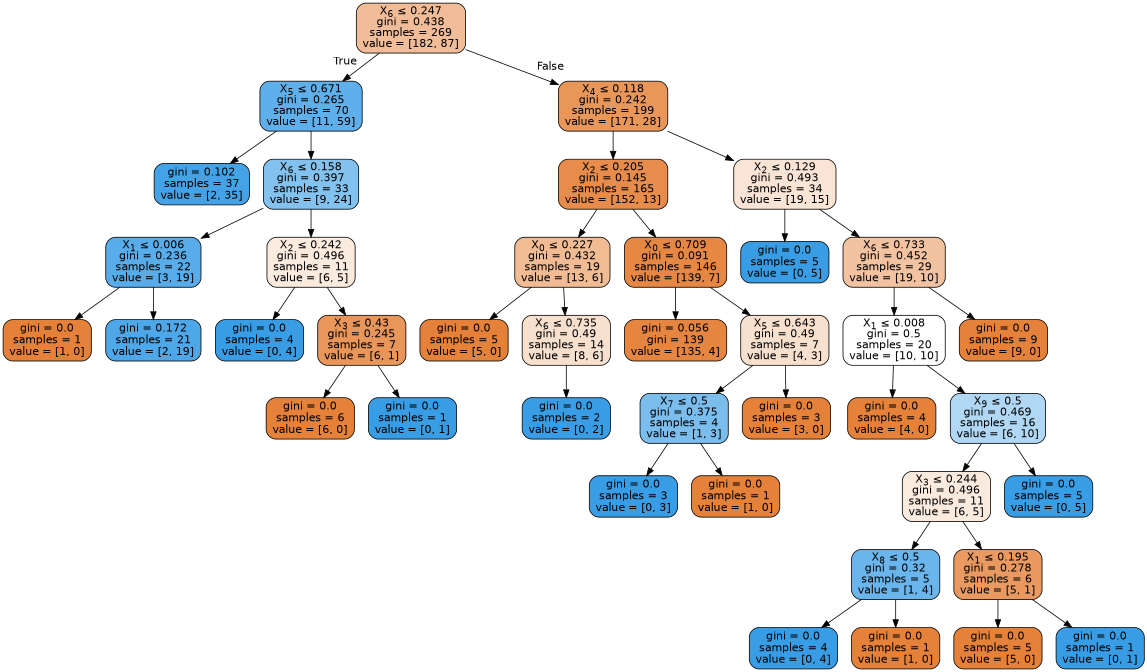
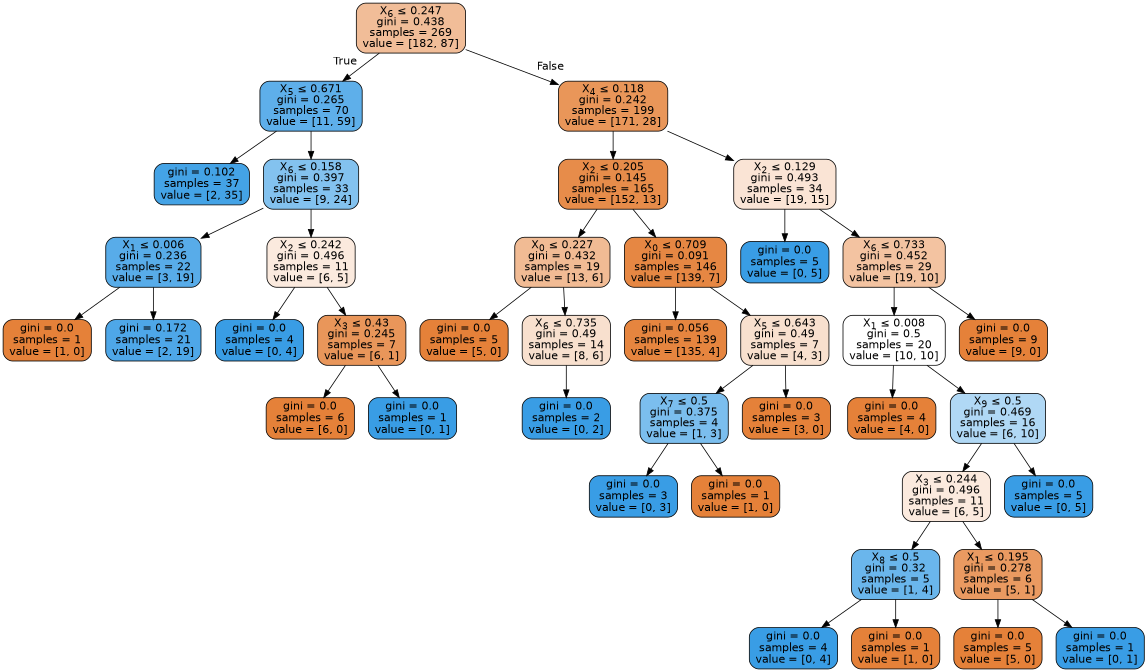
  digraph {
    node [color=black fillcolor="#e58139" fontname=helvetica shape=box style="filled, rounded"]
    edge [fontname=helvetica]
    n1 [fillcolor="#f1bd98" label=<X<SUB>6</SUB> &le; 0.247<br/>gini = 0.438<br/>samples = 269<br/>value = [182, 87]>]
    n2 [fillcolor="#5eafea" label=<X<SUB>5</SUB> &le; 0.671<br/>gini = 0.265<br/>samples = 70<br/>value = [11, 59]>]
    n3 [fillcolor="#e99659" label=<X<SUB>4</SUB> &le; 0.118<br/>gini = 0.242<br/>samples = 199<br/>value = [171, 28]>]
    n4 [fillcolor="#44a3e6" label=<gini = 0.102<br/>samples = 37<br/>value = [2, 35]>]
    n5 [fillcolor="#83c2ef" label=<X<SUB>6</SUB> &le; 0.158<br/>gini = 0.397<br/>samples = 33<br/>value = [9, 24]>]
    n6 [fillcolor="#e78c4a" label=<X<SUB>2</SUB> &le; 0.205<br/>gini = 0.145<br/>samples = 165<br/>value = [152, 13]>]
    n7 [fillcolor="#fae4d5" label=<X<SUB>2</SUB> &le; 0.129<br/>gini = 0.493<br/>samples = 34<br/>value = [19, 15]>]
    n8 [fillcolor="#58ace9" label=<X<SUB>1</SUB> &le; 0.006<br/>gini = 0.236<br/>samples = 22<br/>value = [3, 19]>]
    n9 [fillcolor="#fbeade" label=<X<SUB>2</SUB> &le; 0.242<br/>gini = 0.496<br/>samples = 11<br/>value = [6, 5]>]
    n10 [label=<gini = 0.0<br/>samples = 1<br/>value = [1, 0]>]
    n11 [fillcolor="#4ea7e8" label=<gini = 0.172<br/>samples = 21<br/>value = [2, 19]>]
    n12 [fillcolor="#399de5" label=<gini = 0.0<br/>samples = 4<br/>value = [0, 4]>]
    n13 [fillcolor="#e9965a" label=<X<SUB>3</SUB> &le; 0.43<br/>gini = 0.245<br/>samples = 7<br/>value = [6, 1]>]
    n14 [label=<gini = 0.0<br/>samples = 6<br/>value = [6, 0]>]
    n15 [fillcolor="#399de5" label=<gini = 0.0<br/>samples = 1<br/>value = [0, 1]>]
    n16 [fillcolor="#f1bb94" label=<X<SUB>0</SUB> &le; 0.227<br/>gini = 0.432<br/>samples = 19<br/>value = [13, 6]>]
    n17 [fillcolor="#e68743" label=<X<SUB>0</SUB> &le; 0.709<br/>gini = 0.091<br/>samples = 146<br/>value = [139, 7]>]
    n18 [fillcolor="#399de5" label=<gini = 0.0<br/>samples = 5<br/>value = [0, 5]>]
    n19 [fillcolor="#f3c3a1" label=<X<SUB>6</SUB> &le; 0.733<br/>gini = 0.452<br/>samples = 29<br/>value = [19, 10]>]
    n20 [label=<gini = 0.0<br/>samples = 5<br/>value = [5, 0]>]
    n21 [fillcolor="#f8e0ce" label=<X<SUB>6</SUB> &le; 0.735<br/>gini = 0.49<br/>samples = 14<br/>value = [8, 6]>]
-   n22 [fillcolor="#e6853f" label=<gini = 0.056<br/>gini = 139<br/>value = [135, 4]>]
+   n22 [fillcolor="#e6853f" label=<gini = 0.056<br/>samples = 139<br/>value = [135, 4]>]
    n23 [fillcolor="#f8e0ce" label=<X<SUB>5</SUB> &le; 0.643<br/>gini = 0.49<br/>samples = 7<br/>value = [4, 3]>]
    n24 [fillcolor="#399de5" label=<gini = 0.0<br/>samples = 2<br/>value = [0, 2]>]
    n25 [fillcolor="#7bbeee" label=<X<SUB>7</SUB> &le; 0.5<br/>gini = 0.375<br/>samples = 4<br/>value = [1, 3]>]
    n26 [label=<gini = 0.0<br/>samples = 3<br/>value = [3, 0]>]
    n27 [fillcolor="#399de5" label=<gini = 0.0<br/>samples = 3<br/>value = [0, 3]>]
    n28 [label=<gini = 0.0<br/>samples = 1<br/>value = [1, 0]>]
    n29 [fillcolor="#ffffff" label=<X<SUB>1</SUB> &le; 0.008<br/>gini = 0.5<br/>samples = 20<br/>value = [10, 10]>]
    n30 [label=<gini = 0.0<br/>samples = 9<br/>value = [9, 0]>]
    n31 [label=<gini = 0.0<br/>samples = 4<br/>value = [4, 0]>]
    n32 [fillcolor="#b0d8f5" label=<X<SUB>9</SUB> &le; 0.5<br/>gini = 0.469<br/>samples = 16<br/>value = [6, 10]>]
    n33 [fillcolor="#fbeade" label=<X<SUB>3</SUB> &le; 0.244<br/>gini = 0.496<br/>samples = 11<br/>value = [6, 5]>]
    n34 [fillcolor="#399de5" label=<gini = 0.0<br/>samples = 5<br/>value = [0, 5]>]
    n35 [fillcolor="#6ab6ec" label=<X<SUB>8</SUB> &le; 0.5<br/>gini = 0.32<br/>samples = 5<br/>value = [1, 4]>]
    n36 [fillcolor="#ea9a61" label=<X<SUB>1</SUB> &le; 0.195<br/>gini = 0.278<br/>samples = 6<br/>value = [5, 1]>]
    n37 [fillcolor="#399de5" label=<gini = 0.0<br/>samples = 4<br/>value = [0, 4]>]
    n38 [label=<gini = 0.0<br/>samples = 1<br/>value = [1, 0]>]
    n39 [label=<gini = 0.0<br/>samples = 5<br/>value = [5, 0]>]
    n40 [fillcolor="#399de5" label=<gini = 0.0<br/>samples = 1<br/>value = [0, 1]>]
    n1 -> n2 [headlabel=True labelangle=45 labeldistance=2.5]
    n1 -> n3 [headlabel=False labelangle=-45 labeldistance=2.5]
    n2 -> n4
    n2 -> n5
    n3 -> n6
    n3 -> n7
    n5 -> n8
    n5 -> n9
    n6 -> n16
    n6 -> n17
    n7 -> n18
    n7 -> n19
    n8 -> n10
    n8 -> n11
    n9 -> n12
    n9 -> n13
    n13 -> n14
    n13 -> n15
    n16 -> n20
    n16 -> n21
    n17 -> n22
    n17 -> n23
    n19 -> n29
    n19 -> n30
    n21 -> n24
    n23 -> n25
    n23 -> n26
    n25 -> n27
    n25 -> n28
    n29 -> n31
    n29 -> n32
    n32 -> n33
    n32 -> n34
    n33 -> n35
    n33 -> n36
    n35 -> n37
    n35 -> n38
    n36 -> n39
    n36 -> n40
  }
